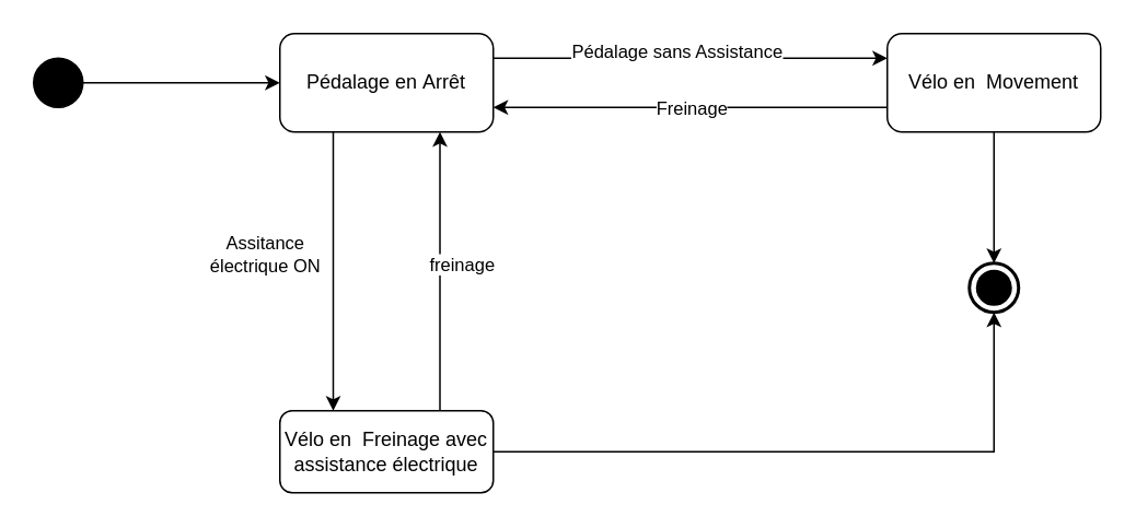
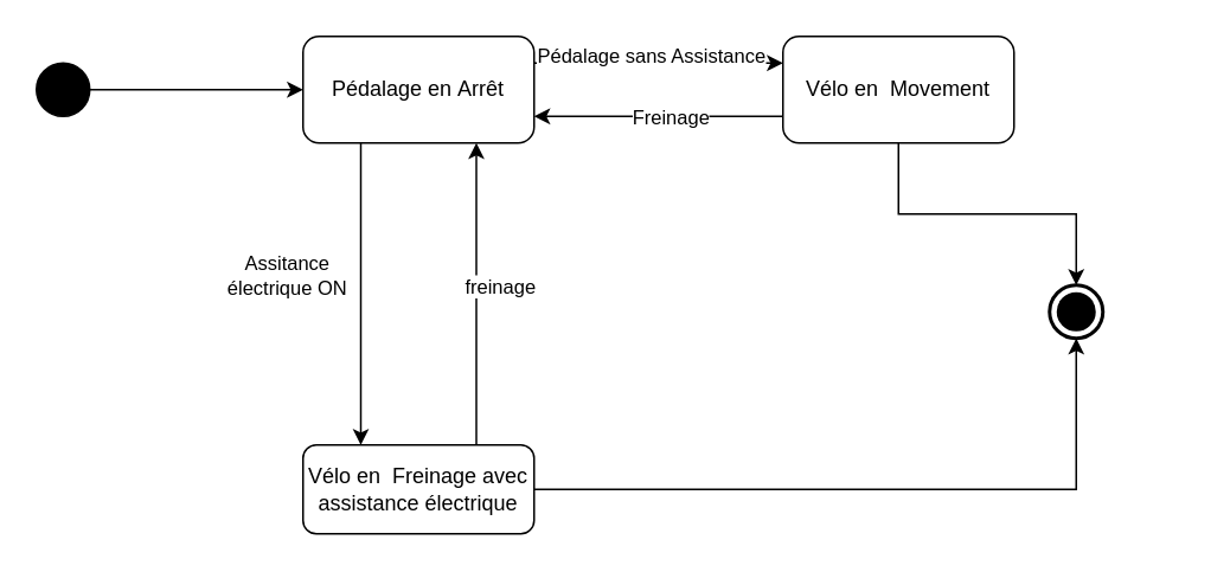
  <mxCell id="0" />
  <mxCell id="1" parent="0" />
  <mxCell id="2" style="edgeStyle=orthogonalEdgeStyle;rounded=0;orthogonalLoop=1;jettySize=auto;html=1;exitX=1;exitY=0.5;exitDx=0;exitDy=0;entryX=0;entryY=0.5;entryDx=0;entryDy=0;" parent="1" source="3" target="8" edge="1"><mxGeometry relative="1" as="geometry" /></mxCell>
  <mxCell id="3" value="" style="shape=ellipse;html=1;fillColor=strokeColor;fontSize=18;fontColor=#ffffff;" parent="1" vertex="1"><mxGeometry x="20" y="35" width="30" height="30" as="geometry" /></mxCell>
  <mxCell id="4" style="edgeStyle=orthogonalEdgeStyle;rounded=0;orthogonalLoop=1;jettySize=auto;html=1;exitX=0.25;exitY=1;exitDx=0;exitDy=0;entryX=0.25;entryY=0;entryDx=0;entryDy=0;" edge="1" parent="1" source="8" target="15"><mxGeometry relative="1" as="geometry" /></mxCell>
  <mxCell id="5" value="Assitance&lt;br style=&quot;border-color: var(--border-color);&quot;&gt;&amp;nbsp;électrique ON&amp;nbsp;" style="edgeLabel;html=1;align=center;verticalAlign=middle;resizable=0;points=[];" vertex="1" connectable="0" parent="4"><mxGeometry x="-0.129" y="-2" relative="1" as="geometry"><mxPoint x="-40" as="offset" /></mxGeometry></mxCell>
  <mxCell id="6" style="edgeStyle=orthogonalEdgeStyle;rounded=0;orthogonalLoop=1;jettySize=auto;html=1;exitX=1;exitY=0.25;exitDx=0;exitDy=0;entryX=0;entryY=0.25;entryDx=0;entryDy=0;" edge="1" parent="1" source="8" target="11"><mxGeometry relative="1" as="geometry"><mxPoint x="530" y="35" as="targetPoint" /></mxGeometry></mxCell>
  <mxCell id="7" value="Pédalage sans Assistance" style="edgeLabel;html=1;align=center;verticalAlign=middle;resizable=0;points=[];" vertex="1" connectable="0" parent="6"><mxGeometry x="-0.072" y="-2" relative="1" as="geometry"><mxPoint y="-7" as="offset" /></mxGeometry></mxCell>
  <mxCell id="8" value="Pédalage en&amp;nbsp;Arrêt" style="shape=rect;html=1;rounded=1;whiteSpace=wrap;align=center;" parent="1" vertex="1"><mxGeometry x="170" y="20" width="130" height="60" as="geometry" /></mxCell>
  <mxCell id="9" style="edgeStyle=orthogonalEdgeStyle;rounded=0;orthogonalLoop=1;jettySize=auto;html=1;exitX=0;exitY=0.75;exitDx=0;exitDy=0;entryX=1;entryY=0.75;entryDx=0;entryDy=0;" edge="1" parent="1" source="11" target="8"><mxGeometry relative="1" as="geometry" /></mxCell>
  <mxCell id="10" value="Freinage" style="edgeLabel;html=1;align=center;verticalAlign=middle;resizable=0;points=[];" vertex="1" connectable="0" parent="9"><mxGeometry x="0.122" relative="1" as="geometry"><mxPoint x="15" as="offset" /></mxGeometry></mxCell>
- <mxCell id="11" value="Vélo en&amp;nbsp; Movement" style="shape=rect;html=1;rounded=1;whiteSpace=wrap;align=center;" parent="1" vertex="1"><mxGeometry x="540" y="20" width="130" height="60" as="geometry" /></mxCell>
+ <mxCell id="11" value="Vélo en&amp;nbsp; Movement" style="shape=rect;html=1;rounded=1;whiteSpace=wrap;align=center;" parent="1" vertex="1"><mxGeometry x="440" y="20" width="130" height="60" as="geometry" /></mxCell>
  <mxCell id="12" style="edgeStyle=orthogonalEdgeStyle;rounded=0;orthogonalLoop=1;jettySize=auto;html=1;exitX=0.75;exitY=0;exitDx=0;exitDy=0;entryX=0.75;entryY=1;entryDx=0;entryDy=0;" edge="1" parent="1" source="15" target="8"><mxGeometry relative="1" as="geometry" /></mxCell>
  <mxCell id="13" value="freinage" style="edgeLabel;html=1;align=center;verticalAlign=middle;resizable=0;points=[];" vertex="1" connectable="0" parent="12"><mxGeometry x="-0.012" y="-4" relative="1" as="geometry"><mxPoint x="9" y="-6" as="offset" /></mxGeometry></mxCell>
  <mxCell id="14" style="edgeStyle=orthogonalEdgeStyle;rounded=0;orthogonalLoop=1;jettySize=auto;html=1;exitX=1;exitY=0.5;exitDx=0;exitDy=0;entryX=0.5;entryY=1;entryDx=0;entryDy=0;entryPerimeter=0;" edge="1" parent="1" source="15" target="17"><mxGeometry relative="1" as="geometry"><mxPoint x="600" y="274.667" as="targetPoint" /><Array as="points"><mxPoint x="605" y="275" /></Array></mxGeometry></mxCell>
  <mxCell id="15" value="Vélo en&amp;nbsp; Freinage avec assistance électrique" style="shape=rect;html=1;rounded=1;whiteSpace=wrap;align=center;" parent="1" vertex="1"><mxGeometry x="170" y="250" width="130" height="50" as="geometry" /></mxCell>
  <mxCell id="16" style="edgeStyle=orthogonalEdgeStyle;rounded=0;orthogonalLoop=1;jettySize=auto;html=1;exitX=0.5;exitY=1;exitDx=0;exitDy=0;" parent="1" source="11" target="11" edge="1"><mxGeometry relative="1" as="geometry" /></mxCell>
  <mxCell id="17" value="" style="html=1;shape=mxgraph.sysml.actFinal;strokeWidth=2;verticalLabelPosition=bottom;verticalAlignment=top;" vertex="1" parent="1"><mxGeometry x="590" y="160" width="30" height="30" as="geometry" /></mxCell>
  <mxCell id="18" style="edgeStyle=orthogonalEdgeStyle;rounded=0;orthogonalLoop=1;jettySize=auto;html=1;exitX=0.5;exitY=1;exitDx=0;exitDy=0;entryX=0.5;entryY=0;entryDx=0;entryDy=0;entryPerimeter=0;" edge="1" parent="1" source="11" target="17"><mxGeometry relative="1" as="geometry" /></mxCell>
